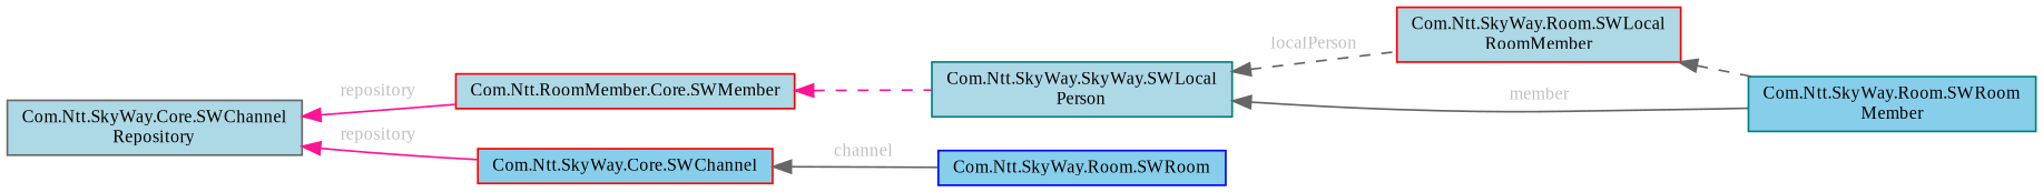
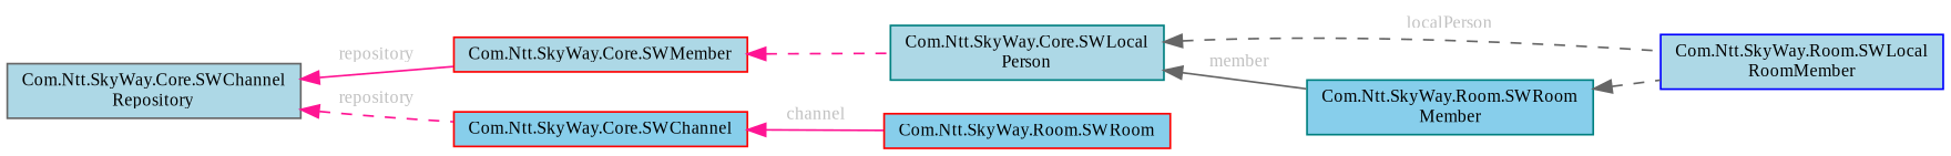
  digraph {
    fontname="Liberation Serif"
    rankdir=LR
    node [color=blue fillcolor=lightblue fontname="Liberation Serif" fontsize=10 shape=box style=filled]
    edge [color=gray40 dir=back fontname="Liberation Serif" fontsize=10 labelfontname=Helvetica labelfontsize=10 style=dashed fontcolor=grey]
-   n1 [color=red fontcolor=black height=0.2 label="Com.Ntt.SkyWay.Room.SWLocal\lRoomMember" width=0.4]
+   n1 [fontcolor=black height=0.2 label="Com.Ntt.SkyWay.Room.SWLocal\lRoomMember" width=0.4]
    n2 [color=teal fillcolor=skyblue height=0.2 label="Com.Ntt.SkyWay.Room.SWRoom\lMember" width=0.4]
-   n3 [color=red height=0.2 label="Com.Ntt.RoomMember.Core.SWMember" width=0.4]
-   n4 [color=teal height=0.2 label="Com.Ntt.SkyWay.SkyWay.SWLocal\lPerson" width=0.4]
+   n3 [color=red height=0.2 label="Com.Ntt.SkyWay.Core.SWMember" width=0.4]
+   n4 [color=teal height=0.2 label="Com.Ntt.SkyWay.Core.SWLocal\lPerson" width=0.4]
    n5 [color=gray40 height=0.2 label="Com.Ntt.SkyWay.Core.SWChannel\lRepository" width=0.4]
    n6 [color=red fillcolor=skyblue height=0.2 label="Com.Ntt.SkyWay.Core.SWChannel" width=0.4]
-   n7 [fillcolor=skyblue height=0.2 label="Com.Ntt.SkyWay.Room.SWRoom" width=0.4]
-   n1 -> n2 [fontcolor=""]
+   n7 [color=red fillcolor=skyblue height=0.2 label="Com.Ntt.SkyWay.Room.SWRoom" width=0.4]
+   n2 -> n1 [fontcolor=""]
    n3 -> n4 [color=deeppink fontcolor=""]
    n4 -> n1 [label=<<TABLE CELLBORDER="0" BORDER="0"><TR><TD VALIGN="top" ALIGN="LEFT" CELLPADDING="1" CELLSPACING="0">localPerson</TD></TR> </TABLE>>]
    n4 -> n2 [label=<<TABLE CELLBORDER="0" BORDER="0"><TR><TD VALIGN="top" ALIGN="LEFT" CELLPADDING="1" CELLSPACING="0">member</TD></TR> </TABLE>> style=solid]
    n5 -> n3 [color=deeppink label=<<TABLE CELLBORDER="0" BORDER="0"><TR><TD VALIGN="top" ALIGN="LEFT" CELLPADDING="1" CELLSPACING="0">repository</TD></TR> </TABLE>> style=solid]
-   n5 -> n6 [color=deeppink label=<<TABLE CELLBORDER="0" BORDER="0"><TR><TD VALIGN="top" ALIGN="LEFT" CELLPADDING="1" CELLSPACING="0">repository</TD></TR> </TABLE>> style=solid]
-   n6 -> n7 [label=<<TABLE CELLBORDER="0" BORDER="0"><TR><TD VALIGN="top" ALIGN="LEFT" CELLPADDING="1" CELLSPACING="0">channel</TD></TR> </TABLE>> style=solid]
+   n5 -> n6 [color=deeppink label=<<TABLE CELLBORDER="0" BORDER="0"><TR><TD VALIGN="top" ALIGN="LEFT" CELLPADDING="1" CELLSPACING="0">repository</TD></TR> </TABLE>>]
+   n6 -> n7 [color=deeppink label=<<TABLE CELLBORDER="0" BORDER="0"><TR><TD VALIGN="top" ALIGN="LEFT" CELLPADDING="1" CELLSPACING="0">channel</TD></TR> </TABLE>> style=solid]
  }
